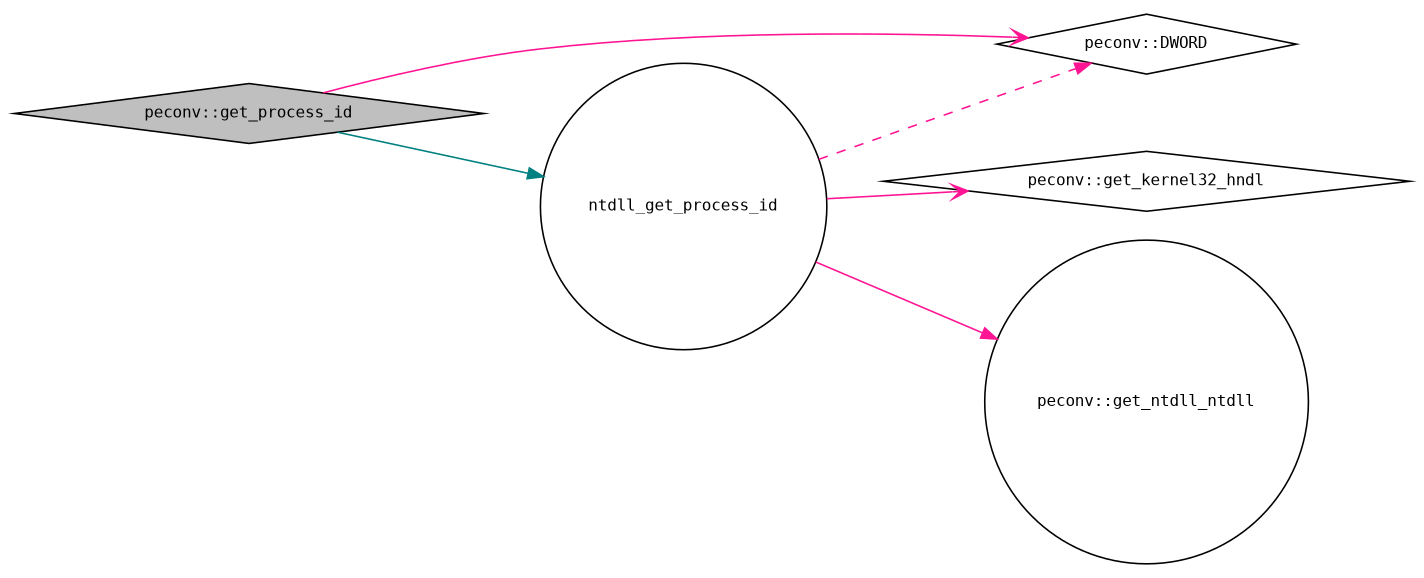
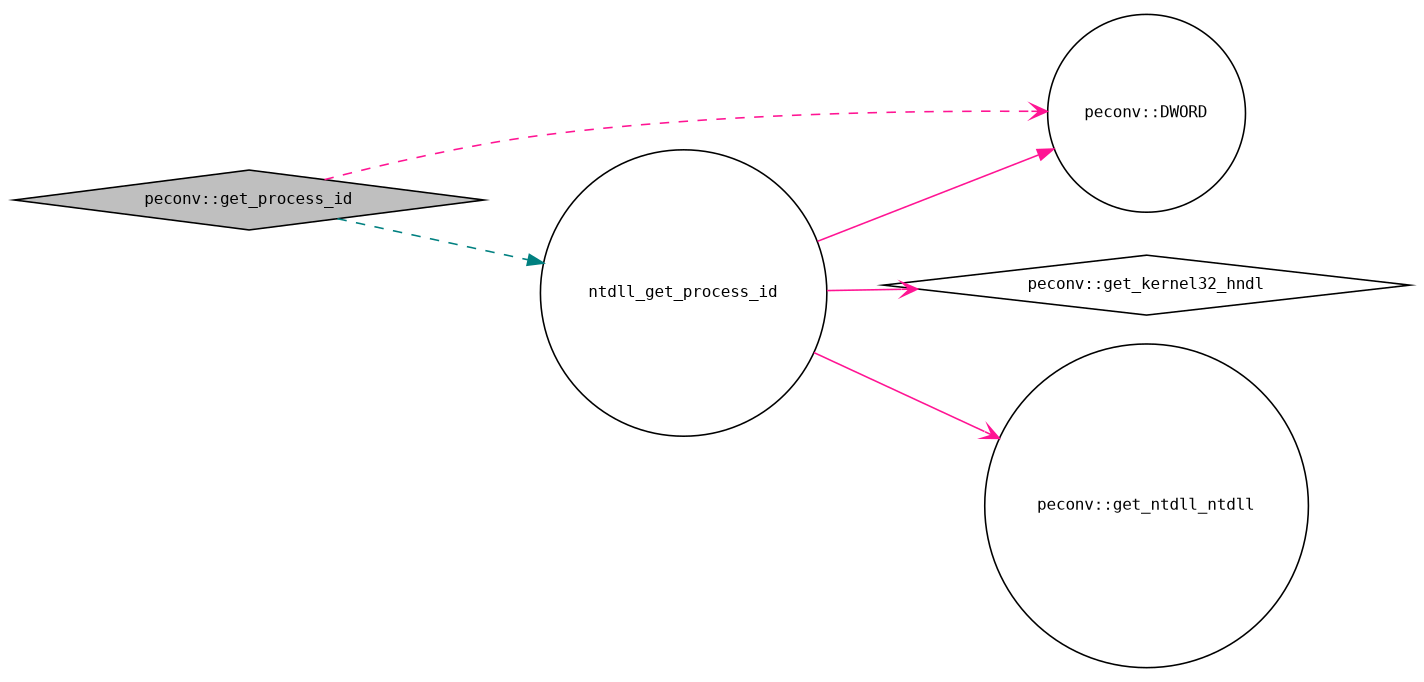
  digraph {
    fontname="DejaVu Sans Mono"
    rankdir=LR
    node [color=black fillcolor=white fontname="DejaVu Sans Mono" fontsize=10 shape=circle style=filled]
    edge [arrowhead=vee color=deeppink fontname="DejaVu Sans Mono" fontsize=10 labelfontname=Helvetica labelfontsize=10 style=solid]
    n1 [fillcolor=grey75 fontcolor=black height=0.2 label="peconv::get_process_id" shape=diamond width=0.4]
-   n2 [height=0.2 label="peconv::DWORD" shape=diamond width=0.4]
+   n2 [height=0.2 label="peconv::DWORD" width=0.4]
    n3 [height=0.2 label=ntdll_get_process_id width=0.4]
    n4 [height=0.2 label="peconv::get_kernel32_hndl" shape=diamond width=0.4]
    n5 [height=0.2 label="peconv::get_ntdll_ntdll" width=0.4]
-   n1 -> n2
-   n1 -> n3 [arrowhead=normal color=teal]
-   n3 -> n2 [arrowhead=normal style=dashed]
+   n1 -> n2 [style=dashed]
+   n1 -> n3 [arrowhead=normal color=teal style=dashed]
+   n3 -> n2 [arrowhead=normal]
    n3 -> n4
-   n3 -> n5 [arrowhead=normal]
+   n3 -> n5
  }
